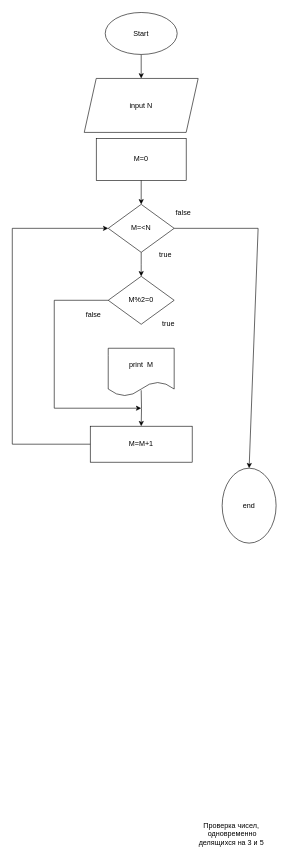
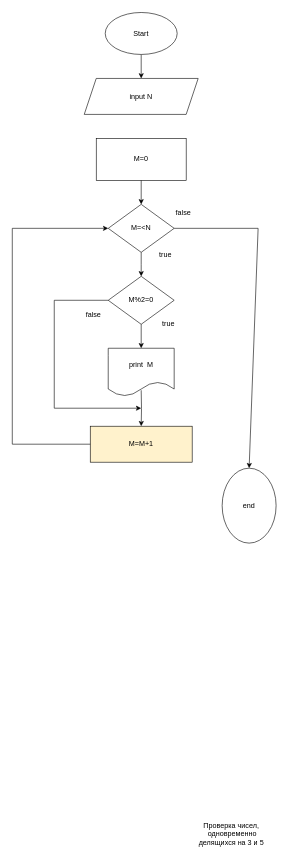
  <mxCell id="0" />
  <mxCell id="1" parent="0" />
  <mxCell id="2" value="" style="edgeStyle=orthogonalEdgeStyle;rounded=0;orthogonalLoop=1;jettySize=auto;html=1;" parent="1" source="3" target="4" edge="1"><mxGeometry relative="1" as="geometry" /></mxCell>
  <mxCell id="3" value="Start" style="ellipse;whiteSpace=wrap;html=1;" parent="1" vertex="1"><mxGeometry x="175" y="20" width="120" height="70" as="geometry" /></mxCell>
- <mxCell id="4" value="input N" style="shape=parallelogram;perimeter=parallelogramPerimeter;whiteSpace=wrap;html=1;fixedSize=1;" parent="1" vertex="1"><mxGeometry x="140" y="130" width="190" height="90" as="geometry" /></mxCell>
+ <mxCell id="4" value="input N" style="shape=parallelogram;perimeter=parallelogramPerimeter;whiteSpace=wrap;html=1;fixedSize=1;" parent="1" vertex="1"><mxGeometry x="140" y="130" width="190" height="60" as="geometry" /></mxCell>
  <mxCell id="5" value="" style="edgeStyle=orthogonalEdgeStyle;rounded=0;orthogonalLoop=1;jettySize=auto;html=1;startArrow=none;entryX=0.5;entryY=0;entryDx=0;entryDy=0;" parent="1" source="7" edge="1"><mxGeometry relative="1" as="geometry"><mxPoint x="235" y="460" as="targetPoint" /></mxGeometry></mxCell>
  <mxCell id="6" value="M=0" style="rounded=0;whiteSpace=wrap;html=1;" parent="1" vertex="1"><mxGeometry x="160" y="230" width="150" height="70" as="geometry" /></mxCell>
  <mxCell id="7" value="M=&amp;lt;N" style="rhombus;whiteSpace=wrap;html=1;" parent="1" vertex="1"><mxGeometry x="180" y="340" width="110" height="80" as="geometry" /></mxCell>
  <mxCell id="8" value="" style="endArrow=classic;html=1;rounded=0;exitX=1;exitY=0.5;exitDx=0;exitDy=0;entryX=0.5;entryY=0;entryDx=0;entryDy=0;" parent="1" source="7" target="21" edge="1"><mxGeometry width="50" height="50" relative="1" as="geometry"><mxPoint x="210" y="460" as="sourcePoint" /><mxPoint x="510" y="570" as="targetPoint" /><Array as="points"><mxPoint x="430" y="380" /></Array></mxGeometry></mxCell>
  <mxCell id="9" value="true" style="text;html=1;align=center;verticalAlign=middle;resizable=0;points=[];autosize=1;strokeColor=none;fillColor=none;" parent="1" vertex="1"><mxGeometry x="255" y="410" width="40" height="30" as="geometry" /></mxCell>
  <mxCell id="10" value="" style="edgeStyle=orthogonalEdgeStyle;rounded=0;orthogonalLoop=1;jettySize=auto;html=1;entryX=0.5;entryY=0;entryDx=0;entryDy=0;" parent="1" target="17" edge="1"><mxGeometry relative="1" as="geometry"><mxPoint x="235" y="690" as="targetPoint" /><mxPoint x="235" y="650" as="sourcePoint" /></mxGeometry></mxCell>
+ <mxCell id="11" value="" style="edgeStyle=orthogonalEdgeStyle;rounded=0;orthogonalLoop=1;jettySize=auto;html=1;entryX=0.5;entryY=0;entryDx=0;entryDy=0;" parent="1" source="12" target="19" edge="1"><mxGeometry relative="1" as="geometry"><mxPoint x="235" y="560" as="targetPoint" /></mxGeometry></mxCell>
  <mxCell id="12" value="M%2=0" style="rhombus;whiteSpace=wrap;html=1;" parent="1" vertex="1"><mxGeometry x="180" y="460" width="110" height="80" as="geometry" /></mxCell>
  <mxCell id="13" value="true" style="text;html=1;align=center;verticalAlign=middle;resizable=0;points=[];autosize=1;strokeColor=none;fillColor=none;" parent="1" vertex="1"><mxGeometry x="260" y="525" width="40" height="30" as="geometry" /></mxCell>
  <mxCell id="14" value="" style="endArrow=classic;html=1;rounded=0;exitX=0;exitY=0.5;exitDx=0;exitDy=0;" parent="1" source="12" edge="1"><mxGeometry width="50" height="50" relative="1" as="geometry"><mxPoint x="210" y="450" as="sourcePoint" /><mxPoint x="235" y="680" as="targetPoint" /><Array as="points"><mxPoint x="90" y="500" /><mxPoint x="90" y="680" /></Array></mxGeometry></mxCell>
  <mxCell id="15" value="false" style="text;html=1;align=center;verticalAlign=middle;resizable=0;points=[];autosize=1;strokeColor=none;fillColor=none;" parent="1" vertex="1"><mxGeometry x="130" y="510" width="50" height="30" as="geometry" /></mxCell>
  <mxCell id="16" value="" style="endArrow=classic;html=1;rounded=0;exitX=0.5;exitY=1;exitDx=0;exitDy=0;" parent="1" source="6" edge="1"><mxGeometry width="50" height="50" relative="1" as="geometry"><mxPoint x="210" y="620" as="sourcePoint" /><mxPoint x="235" y="340" as="targetPoint" /></mxGeometry></mxCell>
- <mxCell id="17" value="M=M+1" style="whiteSpace=wrap;html=1;rounded=0;" parent="1" vertex="1"><mxGeometry x="150" y="710" width="170" height="60" as="geometry" /></mxCell>
+ <mxCell id="17" value="M=M+1" style="whiteSpace=wrap;html=1;rounded=0;fillColor=#fff2cc;" parent="1" vertex="1"><mxGeometry x="150" y="710" width="170" height="60" as="geometry" /></mxCell>
  <mxCell id="18" value="false" style="text;html=1;align=center;verticalAlign=middle;resizable=0;points=[];autosize=1;strokeColor=none;fillColor=none;" parent="1" vertex="1"><mxGeometry x="280" y="340" width="50" height="30" as="geometry" /></mxCell>
  <mxCell id="19" value="print&amp;nbsp; M" style="shape=document;whiteSpace=wrap;html=1;boundedLbl=1;" parent="1" vertex="1"><mxGeometry x="180" y="580" width="110" height="80" as="geometry" /></mxCell>
  <mxCell id="20" value="Проверка чисел,&lt;br&gt;&amp;nbsp;одновременно &lt;br&gt;делящихся на 3 и 5" style="text;html=1;align=center;verticalAlign=middle;resizable=0;points=[];autosize=1;strokeColor=none;fillColor=none;" parent="1" vertex="1"><mxGeometry x="320" y="1360" width="130" height="60" as="geometry" /></mxCell>
  <mxCell id="21" value="end" style="ellipse;whiteSpace=wrap;html=1;" parent="1" vertex="1"><mxGeometry x="370" y="780" width="90" height="125" as="geometry" /></mxCell>
  <mxCell id="22" value="" style="endArrow=classic;html=1;rounded=0;exitX=0;exitY=0.5;exitDx=0;exitDy=0;entryX=0;entryY=0.5;entryDx=0;entryDy=0;" parent="1" source="17" target="7" edge="1"><mxGeometry width="50" height="50" relative="1" as="geometry"><mxPoint x="330" y="710" as="sourcePoint" /><mxPoint x="380" y="660" as="targetPoint" /><Array as="points"><mxPoint x="20" y="740" /><mxPoint x="20" y="380" /></Array></mxGeometry></mxCell>
